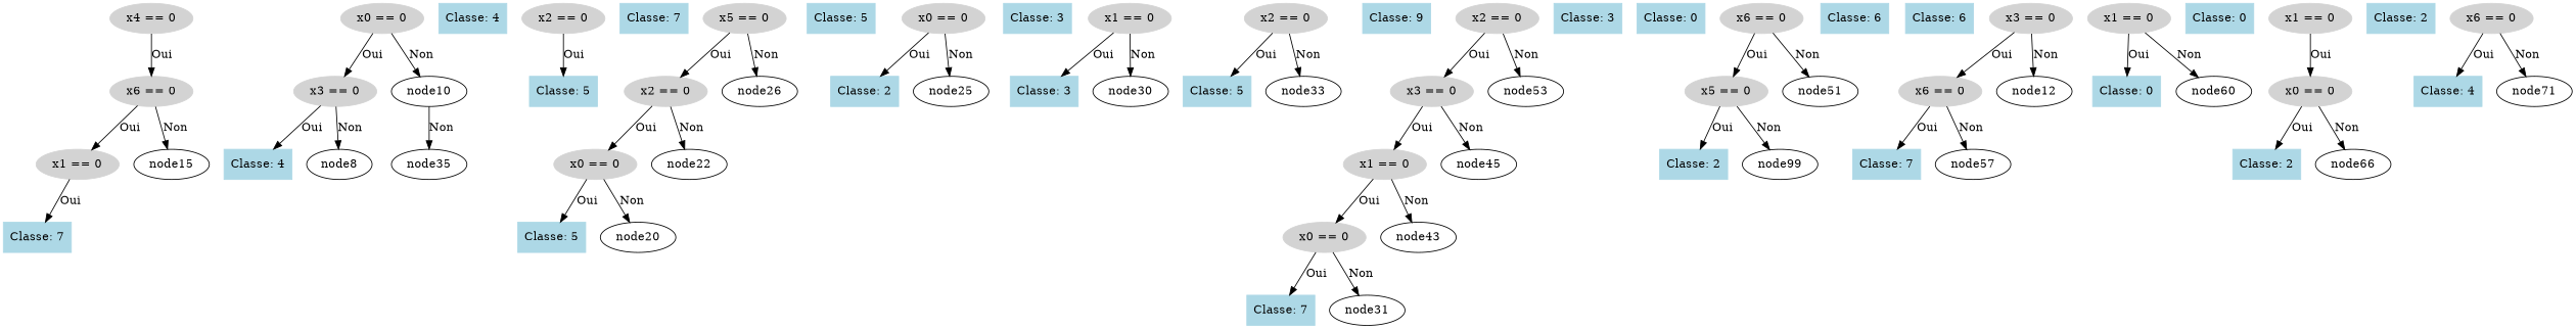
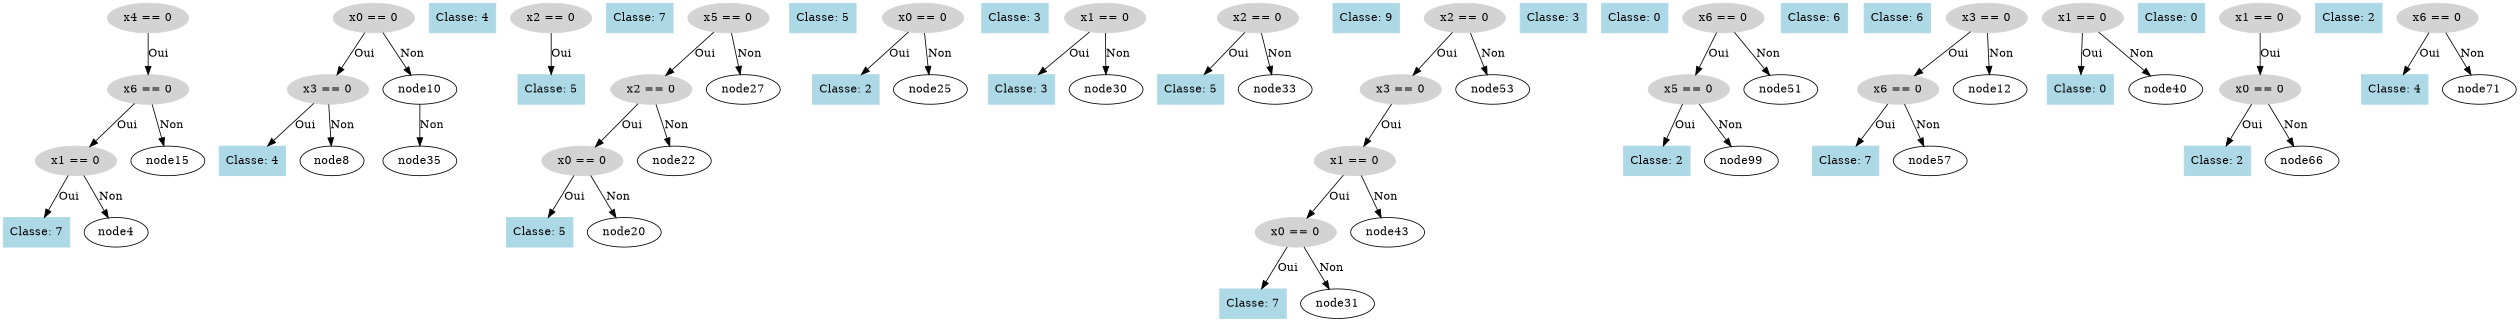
  digraph {
    node [color=lightgray shape=ellipse style=filled]
    n1 [label="x4 == 0"]
    n2 [label="x6 == 0"]
    n3 [label="x1 == 0"]
    node15 [color="" shape="" style=""]
    node35 [color="" shape="" style=""]
    n6 [color=lightblue label="Classe: 7" shape=box]
+   node4 [color="" shape="" style=""]
    n8 [label="x0 == 0"]
    n9 [label="x3 == 0"]
    node10 [color="" shape="" style=""]
    n11 [color=lightblue label="Classe: 4" shape=box]
    node8 [color="" shape="" style=""]
    n13 [color=lightblue label="Classe: 4" shape=box]
    n14 [label="x2 == 0"]
    n15 [color=lightblue label="Classe: 5" shape=box]
    n16 [color=lightblue label="Classe: 7" shape=box]
    n17 [label="x5 == 0"]
    n18 [label="x2 == 0"]
-   node27 [label=node26 color="" shape="" style=""]
+   node27 [color="" shape="" style=""]
    n20 [label="x0 == 0"]
    node22 [color="" shape="" style=""]
    n22 [color=lightblue label="Classe: 5" shape=box]
    node20 [color="" shape="" style=""]
    n24 [color=lightblue label="Classe: 5" shape=box]
    n25 [label="x0 == 0"]
    n26 [color=lightblue label="Classe: 2" shape=box]
    node25 [color="" shape="" style=""]
    n28 [color=lightblue label="Classe: 3" shape=box]
    n29 [label="x1 == 0"]
    n30 [color=lightblue label="Classe: 3" shape=box]
    node30 [color="" shape="" style=""]
    n32 [label="x2 == 0"]
    n33 [color=lightblue label="Classe: 5" shape=box]
    node33 [color="" shape="" style=""]
    n35 [color=lightblue label="Classe: 9" shape=box]
    n36 [label="x2 == 0"]
    n37 [label="x3 == 0"]
    node53 [color="" shape="" style=""]
    n39 [label="x1 == 0"]
-   node45 [color="" shape="" style=""]
    n41 [label="x0 == 0"]
    node43 [color="" shape="" style=""]
    n43 [color=lightblue label="Classe: 7" shape=box]
    n44 [label=node31 color="" shape="" style=""]
    n45 [color=lightblue label="Classe: 3" shape=box]
    n46 [color=lightblue label="Classe: 0" shape=box]
    n47 [label="x6 == 0"]
    n48 [label="x5 == 0"]
    node51 [color="" shape="" style=""]
    n50 [color=lightblue label="Classe: 2" shape=box]
    n51 [label=node99 color="" shape="" style=""]
    n52 [color=lightblue label="Classe: 6" shape=box]
    n53 [color=lightblue label="Classe: 6" shape=box]
    n54 [label="x3 == 0"]
    n55 [label="x6 == 0"]
    n56 [label=node12 color="" shape="" style=""]
    n57 [color=lightblue label="Classe: 7" shape=box]
    node57 [color="" shape="" style=""]
    n59 [label="x1 == 0"]
    n60 [color=lightblue label="Classe: 0" shape=box]
-   node60 [color="" shape="" style=""]
+   node60 [label=node40 color="" shape="" style=""]
    n62 [color=lightblue label="Classe: 0" shape=box]
    n63 [label="x1 == 0"]
    n64 [label="x0 == 0"]
    n65 [color=lightblue label="Classe: 2" shape=box]
    node66 [color="" shape="" style=""]
    n67 [color=lightblue label="Classe: 2" shape=box]
    n68 [label="x6 == 0"]
    n69 [color=lightblue label="Classe: 4" shape=box]
    node71 [color="" shape="" style=""]
    n1 -> n2 [label=Oui]
    n2 -> n3 [label=Oui]
    n2 -> node15 [label=Non]
    n3 -> n6 [label=Oui]
+   n3 -> node4 [label=Non]
    n8 -> n9 [label=Oui]
    n8 -> node10 [label=Non]
    n9 -> n11 [label=Oui]
    n9 -> node8 [label=Non]
    node10 -> node35 [label=Non]
    n14 -> n15 [label=Oui]
    n17 -> n18 [label=Oui]
    n17 -> node27 [label=Non]
    n18 -> n20 [label=Oui]
    n18 -> node22 [label=Non]
    n20 -> n22 [label=Oui]
    n20 -> node20 [label=Non]
    n25 -> n26 [label=Oui]
    n25 -> node25 [label=Non]
    n29 -> n30 [label=Oui]
    n29 -> node30 [label=Non]
    n32 -> n33 [label=Oui]
    n32 -> node33 [label=Non]
    n36 -> n37 [label=Oui]
    n36 -> node53 [label=Non]
    n37 -> n39 [label=Oui]
-   n37 -> node45 [label=Non]
    n39 -> n41 [label=Oui]
    n39 -> node43 [label=Non]
    n41 -> n43 [label=Oui]
    n41 -> n44 [label=Non]
    n47 -> n48 [label=Oui]
    n47 -> node51 [label=Non]
    n48 -> n50 [label=Oui]
    n48 -> n51 [label=Non]
    n54 -> n55 [label=Oui]
    n54 -> n56 [label=Non]
    n55 -> n57 [label=Oui]
    n55 -> node57 [label=Non]
    n59 -> n60 [label=Oui]
    n59 -> node60 [label=Non]
    n63 -> n64 [label=Oui]
    n64 -> n65 [label=Oui]
    n64 -> node66 [label=Non]
    n68 -> n69 [label=Oui]
    n68 -> node71 [label=Non]
  }
